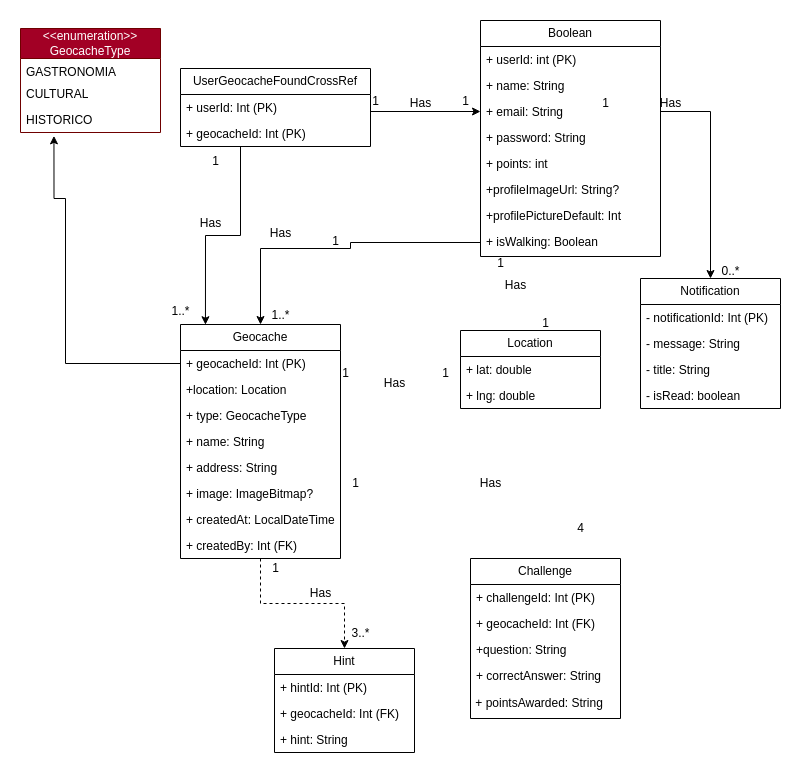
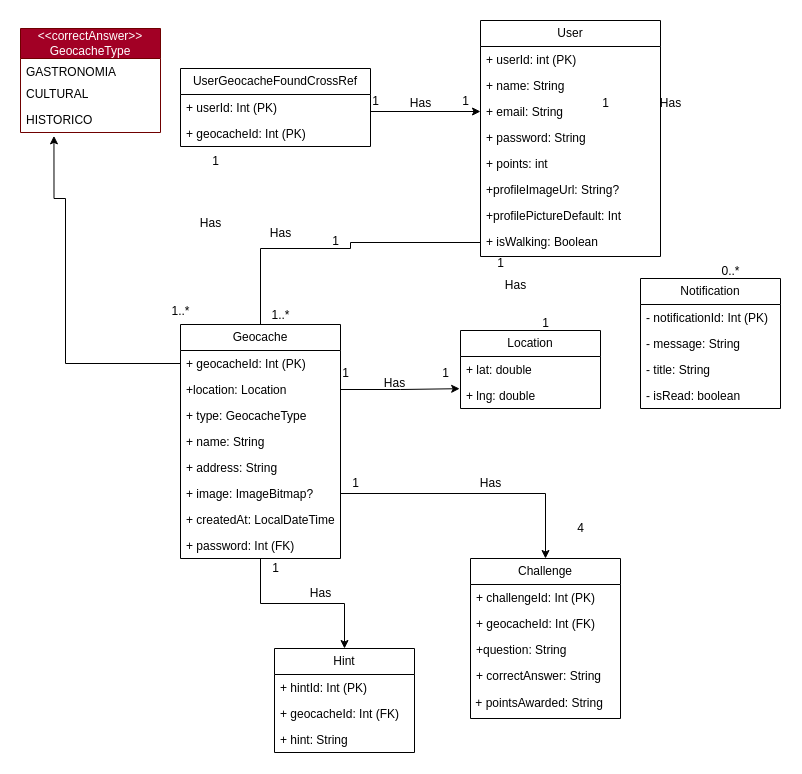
  <mxCell id="0" />
  <mxCell id="1" parent="0" />
- <mxCell id="2" value="Boolean" style="swimlane;fontStyle=0;childLayout=stackLayout;horizontal=1;startSize=26;fillColor=none;horizontalStack=0;resizeParent=1;resizeParentMax=0;resizeLast=0;collapsible=1;marginBottom=0;whiteSpace=wrap;html=1;" parent="1" vertex="1"><mxGeometry x="480" y="20" width="180" height="236" as="geometry" /></mxCell>
+ <mxCell id="2" value="User" style="swimlane;fontStyle=0;childLayout=stackLayout;horizontal=1;startSize=26;fillColor=none;horizontalStack=0;resizeParent=1;resizeParentMax=0;resizeLast=0;collapsible=1;marginBottom=0;whiteSpace=wrap;html=1;" parent="1" vertex="1"><mxGeometry x="480" y="20" width="180" height="236" as="geometry" /></mxCell>
  <mxCell id="3" value="+ userId: int (PK)" style="text;strokeColor=none;fillColor=none;align=left;verticalAlign=top;spacingLeft=4;spacingRight=4;overflow=hidden;rotatable=0;points=[[0,0.5],[1,0.5]];portConstraint=eastwest;whiteSpace=wrap;html=1;" parent="2" vertex="1"><mxGeometry y="26" width="180" height="26" as="geometry" /></mxCell>
  <mxCell id="4" value="+&amp;nbsp;name: String" style="text;strokeColor=none;fillColor=none;align=left;verticalAlign=top;spacingLeft=4;spacingRight=4;overflow=hidden;rotatable=0;points=[[0,0.5],[1,0.5]];portConstraint=eastwest;whiteSpace=wrap;html=1;" parent="2" vertex="1"><mxGeometry y="52" width="180" height="26" as="geometry" /></mxCell>
  <mxCell id="5" value="+&amp;nbsp;email: String" style="text;strokeColor=none;fillColor=none;align=left;verticalAlign=top;spacingLeft=4;spacingRight=4;overflow=hidden;rotatable=0;points=[[0,0.5],[1,0.5]];portConstraint=eastwest;whiteSpace=wrap;html=1;" parent="2" vertex="1"><mxGeometry y="78" width="180" height="26" as="geometry" /></mxCell>
  <mxCell id="6" value="+&amp;nbsp;password: String" style="text;strokeColor=none;fillColor=none;align=left;verticalAlign=top;spacingLeft=4;spacingRight=4;overflow=hidden;rotatable=0;points=[[0,0.5],[1,0.5]];portConstraint=eastwest;whiteSpace=wrap;html=1;" parent="2" vertex="1"><mxGeometry y="104" width="180" height="26" as="geometry" /></mxCell>
  <mxCell id="7" value="+&amp;nbsp;points: int" style="text;strokeColor=none;fillColor=none;align=left;verticalAlign=top;spacingLeft=4;spacingRight=4;overflow=hidden;rotatable=0;points=[[0,0.5],[1,0.5]];portConstraint=eastwest;whiteSpace=wrap;html=1;" parent="2" vertex="1"><mxGeometry y="130" width="180" height="26" as="geometry" /></mxCell>
  <mxCell id="8" value="+profileImageUrl: String?" style="text;strokeColor=none;fillColor=none;align=left;verticalAlign=top;spacingLeft=4;spacingRight=4;overflow=hidden;rotatable=0;points=[[0,0.5],[1,0.5]];portConstraint=eastwest;whiteSpace=wrap;html=1;" parent="2" vertex="1"><mxGeometry y="156" width="180" height="26" as="geometry" /></mxCell>
  <mxCell id="9" value="+profilePictureDefault: Int" style="text;strokeColor=none;fillColor=none;align=left;verticalAlign=top;spacingLeft=4;spacingRight=4;overflow=hidden;rotatable=0;points=[[0,0.5],[1,0.5]];portConstraint=eastwest;whiteSpace=wrap;html=1;" vertex="1" parent="2"><mxGeometry y="182" width="180" height="26" as="geometry" /></mxCell>
  <mxCell id="10" value="+ isWalking: Boolean" style="text;strokeColor=none;fillColor=none;align=left;verticalAlign=top;spacingLeft=4;spacingRight=4;overflow=hidden;rotatable=0;points=[[0,0.5],[1,0.5]];portConstraint=eastwest;whiteSpace=wrap;html=1;" parent="2" vertex="1"><mxGeometry y="208" width="180" height="28" as="geometry" /></mxCell>
- <mxCell id="11" style="edgeStyle=orthogonalEdgeStyle;rounded=0;orthogonalLoop=1;jettySize=auto;html=1;entryX=0.5;entryY=0;entryDx=0;entryDy=0;dashed=1;" edge="1" parent="1" source="12" target="48"><mxGeometry relative="1" as="geometry" /></mxCell>
+ <mxCell id="11" style="edgeStyle=orthogonalEdgeStyle;rounded=0;orthogonalLoop=1;jettySize=auto;html=1;entryX=0.5;entryY=0;entryDx=0;entryDy=0;" edge="1" parent="1" source="12" target="48"><mxGeometry relative="1" as="geometry" /></mxCell>
  <mxCell id="12" value="Geocache" style="swimlane;fontStyle=0;childLayout=stackLayout;horizontal=1;startSize=26;fillColor=none;horizontalStack=0;resizeParent=1;resizeParentMax=0;resizeLast=0;collapsible=1;marginBottom=0;whiteSpace=wrap;html=1;" parent="1" vertex="1"><mxGeometry x="180" y="324" width="160" height="234" as="geometry" /></mxCell>
  <mxCell id="13" value="+ geocacheId: Int (PK)" style="text;strokeColor=none;fillColor=none;align=left;verticalAlign=top;spacingLeft=4;spacingRight=4;overflow=hidden;rotatable=0;points=[[0,0.5],[1,0.5]];portConstraint=eastwest;whiteSpace=wrap;html=1;" parent="12" vertex="1"><mxGeometry y="26" width="160" height="26" as="geometry" /></mxCell>
  <mxCell id="14" value="+location: Location" style="text;strokeColor=none;fillColor=none;align=left;verticalAlign=top;spacingLeft=4;spacingRight=4;overflow=hidden;rotatable=0;points=[[0,0.5],[1,0.5]];portConstraint=eastwest;whiteSpace=wrap;html=1;" parent="12" vertex="1"><mxGeometry y="52" width="160" height="26" as="geometry" /></mxCell>
  <mxCell id="15" value="+ type: GeocacheType" style="text;strokeColor=none;fillColor=none;align=left;verticalAlign=top;spacingLeft=4;spacingRight=4;overflow=hidden;rotatable=0;points=[[0,0.5],[1,0.5]];portConstraint=eastwest;whiteSpace=wrap;html=1;" parent="12" vertex="1"><mxGeometry y="78" width="160" height="26" as="geometry" /></mxCell>
  <mxCell id="16" value="+ name: String" style="text;strokeColor=none;fillColor=none;align=left;verticalAlign=top;spacingLeft=4;spacingRight=4;overflow=hidden;rotatable=0;points=[[0,0.5],[1,0.5]];portConstraint=eastwest;whiteSpace=wrap;html=1;" parent="12" vertex="1"><mxGeometry y="104" width="160" height="26" as="geometry" /></mxCell>
  <mxCell id="17" value="+ address: String" style="text;strokeColor=none;fillColor=none;align=left;verticalAlign=top;spacingLeft=4;spacingRight=4;overflow=hidden;rotatable=0;points=[[0,0.5],[1,0.5]];portConstraint=eastwest;whiteSpace=wrap;html=1;" vertex="1" parent="12"><mxGeometry y="130" width="160" height="26" as="geometry" /></mxCell>
  <mxCell id="18" value="+ image: ImageBitmap?" style="text;strokeColor=none;fillColor=none;align=left;verticalAlign=top;spacingLeft=4;spacingRight=4;overflow=hidden;rotatable=0;points=[[0,0.5],[1,0.5]];portConstraint=eastwest;whiteSpace=wrap;html=1;" parent="12" vertex="1"><mxGeometry y="156" width="160" height="26" as="geometry" /></mxCell>
  <mxCell id="19" value="+ createdAt: LocalDateTime" style="text;strokeColor=none;fillColor=none;align=left;verticalAlign=top;spacingLeft=4;spacingRight=4;overflow=hidden;rotatable=0;points=[[0,0.5],[1,0.5]];portConstraint=eastwest;whiteSpace=wrap;html=1;" parent="12" vertex="1"><mxGeometry y="182" width="160" height="26" as="geometry" /></mxCell>
- <mxCell id="20" value="+ createdBy: Int (FK)" style="text;strokeColor=none;fillColor=none;align=left;verticalAlign=top;spacingLeft=4;spacingRight=4;overflow=hidden;rotatable=0;points=[[0,0.5],[1,0.5]];portConstraint=eastwest;whiteSpace=wrap;html=1;" parent="12" vertex="1"><mxGeometry y="208" width="160" height="26" as="geometry" /></mxCell>
+ <mxCell id="20" value="+ password: Int (FK)" style="text;strokeColor=none;fillColor=none;align=left;verticalAlign=top;spacingLeft=4;spacingRight=4;overflow=hidden;rotatable=0;points=[[0,0.5],[1,0.5]];portConstraint=eastwest;whiteSpace=wrap;html=1;" parent="12" vertex="1"><mxGeometry y="208" width="160" height="26" as="geometry" /></mxCell>
  <mxCell id="21" value="Location" style="swimlane;fontStyle=0;childLayout=stackLayout;horizontal=1;startSize=26;fillColor=none;horizontalStack=0;resizeParent=1;resizeParentMax=0;resizeLast=0;collapsible=1;marginBottom=0;whiteSpace=wrap;html=1;" parent="1" vertex="1"><mxGeometry x="460" y="330" width="140" height="78" as="geometry" /></mxCell>
  <mxCell id="22" value="+ lat: double" style="text;strokeColor=none;fillColor=none;align=left;verticalAlign=top;spacingLeft=4;spacingRight=4;overflow=hidden;rotatable=0;points=[[0,0.5],[1,0.5]];portConstraint=eastwest;whiteSpace=wrap;html=1;" parent="21" vertex="1"><mxGeometry y="26" width="140" height="26" as="geometry" /></mxCell>
  <mxCell id="23" value="+ lng: double" style="text;strokeColor=none;fillColor=none;align=left;verticalAlign=top;spacingLeft=4;spacingRight=4;overflow=hidden;rotatable=0;points=[[0,0.5],[1,0.5]];portConstraint=eastwest;whiteSpace=wrap;html=1;" parent="21" vertex="1"><mxGeometry y="52" width="140" height="26" as="geometry" /></mxCell>
  <mxCell id="24" value="Challenge" style="swimlane;fontStyle=0;childLayout=stackLayout;horizontal=1;startSize=26;fillColor=none;horizontalStack=0;resizeParent=1;resizeParentMax=0;resizeLast=0;collapsible=1;marginBottom=0;whiteSpace=wrap;html=1;" parent="1" vertex="1"><mxGeometry x="470" y="558" width="150" height="160" as="geometry" /></mxCell>
  <mxCell id="25" value="+ challengeId: Int (PK)" style="text;strokeColor=none;fillColor=none;align=left;verticalAlign=top;spacingLeft=4;spacingRight=4;overflow=hidden;rotatable=0;points=[[0,0.5],[1,0.5]];portConstraint=eastwest;whiteSpace=wrap;html=1;" parent="24" vertex="1"><mxGeometry y="26" width="150" height="26" as="geometry" /></mxCell>
  <mxCell id="26" value="+ geocacheId: Int (FK)" style="text;strokeColor=none;fillColor=none;align=left;verticalAlign=top;spacingLeft=4;spacingRight=4;overflow=hidden;rotatable=0;points=[[0,0.5],[1,0.5]];portConstraint=eastwest;whiteSpace=wrap;html=1;" vertex="1" parent="24"><mxGeometry y="52" width="150" height="26" as="geometry" /></mxCell>
  <mxCell id="27" value="+question: String" style="text;strokeColor=none;fillColor=none;align=left;verticalAlign=top;spacingLeft=4;spacingRight=4;overflow=hidden;rotatable=0;points=[[0,0.5],[1,0.5]];portConstraint=eastwest;whiteSpace=wrap;html=1;" parent="24" vertex="1"><mxGeometry y="78" width="150" height="26" as="geometry" /></mxCell>
  <mxCell id="28" value="+ correctAnswer: String" style="text;strokeColor=none;fillColor=none;align=left;verticalAlign=top;spacingLeft=4;spacingRight=4;overflow=hidden;rotatable=0;points=[[0,0.5],[1,0.5]];portConstraint=eastwest;whiteSpace=wrap;html=1;" parent="24" vertex="1"><mxGeometry y="104" width="150" height="26" as="geometry" /></mxCell>
  <mxCell id="29" value="&amp;nbsp;+ pointsAwarded: String" style="text;html=1;align=left;verticalAlign=middle;resizable=0;points=[];autosize=1;strokeColor=none;fillColor=none;" vertex="1" parent="24"><mxGeometry y="130" width="150" height="30" as="geometry" /></mxCell>
  <mxCell id="30" value="Notification" style="swimlane;fontStyle=0;childLayout=stackLayout;horizontal=1;startSize=26;fillColor=none;horizontalStack=0;resizeParent=1;resizeParentMax=0;resizeLast=0;collapsible=1;marginBottom=0;whiteSpace=wrap;html=1;" parent="1" vertex="1"><mxGeometry x="640" y="278" width="140" height="130" as="geometry" /></mxCell>
  <mxCell id="31" value="- notificationId: Int (PK)" style="text;strokeColor=none;fillColor=none;align=left;verticalAlign=top;spacingLeft=4;spacingRight=4;overflow=hidden;rotatable=0;points=[[0,0.5],[1,0.5]];portConstraint=eastwest;whiteSpace=wrap;html=1;" parent="30" vertex="1"><mxGeometry y="26" width="140" height="26" as="geometry" /></mxCell>
  <mxCell id="32" value="- message: String" style="text;strokeColor=none;fillColor=none;align=left;verticalAlign=top;spacingLeft=4;spacingRight=4;overflow=hidden;rotatable=0;points=[[0,0.5],[1,0.5]];portConstraint=eastwest;whiteSpace=wrap;html=1;" parent="30" vertex="1"><mxGeometry y="52" width="140" height="26" as="geometry" /></mxCell>
  <mxCell id="33" value="- title: String" style="text;strokeColor=none;fillColor=none;align=left;verticalAlign=top;spacingLeft=4;spacingRight=4;overflow=hidden;rotatable=0;points=[[0,0.5],[1,0.5]];portConstraint=eastwest;whiteSpace=wrap;html=1;" parent="30" vertex="1"><mxGeometry y="78" width="140" height="26" as="geometry" /></mxCell>
  <mxCell id="34" value="- isRead: boolean" style="text;strokeColor=none;fillColor=none;align=left;verticalAlign=top;spacingLeft=4;spacingRight=4;overflow=hidden;rotatable=0;points=[[0,0.5],[1,0.5]];portConstraint=eastwest;whiteSpace=wrap;html=1;" parent="30" vertex="1"><mxGeometry y="104" width="140" height="26" as="geometry" /></mxCell>
- <mxCell id="35" style="edgeStyle=orthogonalEdgeStyle;rounded=0;orthogonalLoop=1;jettySize=auto;html=1;exitX=0;exitY=0.5;exitDx=0;exitDy=0;entryX=0.5;entryY=0;entryDx=0;entryDy=0;" parent="1" source="10" target="12" edge="1"><mxGeometry relative="1" as="geometry"><Array as="points"><mxPoint x="350" y="248" /><mxPoint x="260" y="248" /></Array></mxGeometry></mxCell>
- <mxCell id="36" style="edgeStyle=orthogonalEdgeStyle;rounded=0;orthogonalLoop=1;jettySize=auto;html=1;exitX=1;exitY=0.5;exitDx=0;exitDy=0;entryX=0.5;entryY=0;entryDx=0;entryDy=0;" parent="1" source="5" target="30" edge="1"><mxGeometry relative="1" as="geometry" /></mxCell>
- <mxCell id="37" value="&lt;div&gt;&amp;lt;&amp;lt;enumeration&amp;gt;&amp;gt;&lt;/div&gt;GeocacheType" style="swimlane;fontStyle=0;childLayout=stackLayout;horizontal=1;startSize=30;fillColor=#a20025;horizontalStack=0;resizeParent=1;resizeParentMax=0;resizeLast=0;collapsible=1;marginBottom=0;whiteSpace=wrap;html=1;fontColor=#ffffff;strokeColor=#6F0000;" parent="1" vertex="1"><mxGeometry x="20" y="28" width="140" height="104" as="geometry" /></mxCell>
+ <mxCell id="35" style="edgeStyle=orthogonalEdgeStyle;rounded=0;orthogonalLoop=1;jettySize=auto;html=1;exitX=0;exitY=0.5;exitDx=0;exitDy=0;entryX=0.5;entryY=0;entryDx=0;entryDy=0;endArrow=none;" parent="1" source="10" target="12" edge="1"><mxGeometry relative="1" as="geometry"><Array as="points"><mxPoint x="350" y="248" /><mxPoint x="260" y="248" /></Array></mxGeometry></mxCell>
+ <mxCell id="37" value="&lt;div&gt;&amp;lt;&amp;lt;correctAnswer&amp;gt;&amp;gt;&lt;/div&gt;GeocacheType" style="swimlane;fontStyle=0;childLayout=stackLayout;horizontal=1;startSize=30;fillColor=#a20025;horizontalStack=0;resizeParent=1;resizeParentMax=0;resizeLast=0;collapsible=1;marginBottom=0;whiteSpace=wrap;html=1;fontColor=#ffffff;strokeColor=#6F0000;" parent="1" vertex="1"><mxGeometry x="20" y="28" width="140" height="104" as="geometry" /></mxCell>
  <mxCell id="38" value="GASTRONOMIA" style="text;strokeColor=none;fillColor=none;align=left;verticalAlign=top;spacingLeft=4;spacingRight=4;overflow=hidden;rotatable=0;points=[[0,0.5],[1,0.5]];portConstraint=eastwest;whiteSpace=wrap;html=1;" parent="37" vertex="1"><mxGeometry y="30" width="140" height="22" as="geometry" /></mxCell>
  <mxCell id="39" value="CULTURAL" style="text;strokeColor=none;fillColor=none;align=left;verticalAlign=top;spacingLeft=4;spacingRight=4;overflow=hidden;rotatable=0;points=[[0,0.5],[1,0.5]];portConstraint=eastwest;whiteSpace=wrap;html=1;" parent="37" vertex="1"><mxGeometry y="52" width="140" height="26" as="geometry" /></mxCell>
  <mxCell id="40" value="HISTORICO" style="text;strokeColor=none;fillColor=none;align=left;verticalAlign=top;spacingLeft=4;spacingRight=4;overflow=hidden;rotatable=0;points=[[0,0.5],[1,0.5]];portConstraint=eastwest;whiteSpace=wrap;html=1;" parent="37" vertex="1"><mxGeometry y="78" width="140" height="26" as="geometry" /></mxCell>
  <mxCell id="41" style="edgeStyle=orthogonalEdgeStyle;rounded=0;orthogonalLoop=1;jettySize=auto;html=1;exitX=0;exitY=0.5;exitDx=0;exitDy=0;entryX=0.239;entryY=1.129;entryDx=0;entryDy=0;entryPerimeter=0;" parent="1" source="13" target="40" edge="1"><mxGeometry relative="1" as="geometry"><Array as="points"><mxPoint x="65" y="363" /><mxPoint x="65" y="198" /><mxPoint x="54" y="198" /></Array></mxGeometry></mxCell>
  <mxCell id="42" value="Has" style="text;html=1;align=center;verticalAlign=middle;resizable=0;points=[];autosize=1;strokeColor=none;fillColor=none;" vertex="1" parent="1"><mxGeometry x="374" y="368" width="40" height="30" as="geometry" /></mxCell>
  <mxCell id="43" value="1" style="text;html=1;align=center;verticalAlign=middle;resizable=0;points=[];autosize=1;strokeColor=none;fillColor=none;" vertex="1" parent="1"><mxGeometry x="340" y="468" width="30" height="30" as="geometry" /></mxCell>
  <mxCell id="44" value="1" style="text;html=1;align=center;verticalAlign=middle;resizable=0;points=[];autosize=1;strokeColor=none;fillColor=none;" vertex="1" parent="1"><mxGeometry x="430" y="358" width="30" height="30" as="geometry" /></mxCell>
  <mxCell id="45" value="Has" style="text;html=1;align=center;verticalAlign=middle;resizable=0;points=[];autosize=1;strokeColor=none;fillColor=none;" vertex="1" parent="1"><mxGeometry x="495" y="270" width="40" height="30" as="geometry" /></mxCell>
  <mxCell id="46" value="1" style="text;html=1;align=center;verticalAlign=middle;resizable=0;points=[];autosize=1;strokeColor=none;fillColor=none;" vertex="1" parent="1"><mxGeometry x="485" y="248" width="30" height="30" as="geometry" /></mxCell>
  <mxCell id="47" value="1" style="text;html=1;align=center;verticalAlign=middle;resizable=0;points=[];autosize=1;strokeColor=none;fillColor=none;" vertex="1" parent="1"><mxGeometry x="530" y="308" width="30" height="30" as="geometry" /></mxCell>
  <mxCell id="48" value="Hint" style="swimlane;fontStyle=0;childLayout=stackLayout;horizontal=1;startSize=26;fillColor=none;horizontalStack=0;resizeParent=1;resizeParentMax=0;resizeLast=0;collapsible=1;marginBottom=0;whiteSpace=wrap;html=1;" vertex="1" parent="1"><mxGeometry x="274" y="648" width="140" height="104" as="geometry" /></mxCell>
  <mxCell id="49" value="+ hintId: Int (PK)" style="text;strokeColor=none;fillColor=none;align=left;verticalAlign=top;spacingLeft=4;spacingRight=4;overflow=hidden;rotatable=0;points=[[0,0.5],[1,0.5]];portConstraint=eastwest;whiteSpace=wrap;html=1;" vertex="1" parent="48"><mxGeometry y="26" width="140" height="26" as="geometry" /></mxCell>
  <mxCell id="50" value="+ geocacheId: Int (FK)" style="text;strokeColor=none;fillColor=none;align=left;verticalAlign=top;spacingLeft=4;spacingRight=4;overflow=hidden;rotatable=0;points=[[0,0.5],[1,0.5]];portConstraint=eastwest;whiteSpace=wrap;html=1;" vertex="1" parent="48"><mxGeometry y="52" width="140" height="26" as="geometry" /></mxCell>
  <mxCell id="51" value="+ hint: String" style="text;strokeColor=none;fillColor=none;align=left;verticalAlign=top;spacingLeft=4;spacingRight=4;overflow=hidden;rotatable=0;points=[[0,0.5],[1,0.5]];portConstraint=eastwest;whiteSpace=wrap;html=1;" vertex="1" parent="48"><mxGeometry y="78" width="140" height="26" as="geometry" /></mxCell>
  <mxCell id="52" value="Has" style="text;html=1;align=center;verticalAlign=middle;resizable=0;points=[];autosize=1;strokeColor=none;fillColor=none;" vertex="1" parent="1"><mxGeometry x="470" y="468" width="40" height="30" as="geometry" /></mxCell>
  <mxCell id="53" value="1" style="text;html=1;align=center;verticalAlign=middle;resizable=0;points=[];autosize=1;strokeColor=none;fillColor=none;" vertex="1" parent="1"><mxGeometry x="260" y="553" width="30" height="30" as="geometry" /></mxCell>
  <mxCell id="54" value="4" style="text;html=1;align=center;verticalAlign=middle;resizable=0;points=[];autosize=1;strokeColor=none;fillColor=none;" vertex="1" parent="1"><mxGeometry x="565" y="513" width="30" height="30" as="geometry" /></mxCell>
  <mxCell id="55" value="1" style="text;html=1;align=center;verticalAlign=middle;resizable=0;points=[];autosize=1;strokeColor=none;fillColor=none;" vertex="1" parent="1"><mxGeometry x="330" y="358" width="30" height="30" as="geometry" /></mxCell>
  <mxCell id="56" value="Has" style="text;html=1;align=center;verticalAlign=middle;resizable=0;points=[];autosize=1;strokeColor=none;fillColor=none;" vertex="1" parent="1"><mxGeometry x="300" y="578" width="40" height="30" as="geometry" /></mxCell>
- <mxCell id="57" value="3..*" style="text;html=1;align=center;verticalAlign=middle;resizable=0;points=[];autosize=1;strokeColor=none;fillColor=none;" vertex="1" parent="1"><mxGeometry x="340" y="618" width="40" height="30" as="geometry" /></mxCell>
  <mxCell id="58" value="1" style="text;html=1;align=center;verticalAlign=middle;resizable=0;points=[];autosize=1;strokeColor=none;fillColor=none;" vertex="1" parent="1"><mxGeometry x="590" y="88" width="30" height="30" as="geometry" /></mxCell>
+ <mxCell id="59" style="edgeStyle=orthogonalEdgeStyle;rounded=0;orthogonalLoop=1;jettySize=auto;html=1;exitX=1;exitY=0.5;exitDx=0;exitDy=0;entryX=0.5;entryY=0;entryDx=0;entryDy=0;" edge="1" parent="1" source="18" target="24"><mxGeometry relative="1" as="geometry" /></mxCell>
+ <mxCell id="60" style="edgeStyle=orthogonalEdgeStyle;rounded=0;orthogonalLoop=1;jettySize=auto;html=1;exitX=1;exitY=0.5;exitDx=0;exitDy=0;entryX=-0.006;entryY=0.238;entryDx=0;entryDy=0;entryPerimeter=0;" edge="1" parent="1" source="14" target="23"><mxGeometry relative="1" as="geometry" /></mxCell>
  <mxCell id="61" value="0..*" style="text;html=1;align=center;verticalAlign=middle;resizable=0;points=[];autosize=1;strokeColor=none;fillColor=none;" vertex="1" parent="1"><mxGeometry x="710" y="256" width="40" height="30" as="geometry" /></mxCell>
  <mxCell id="62" value="Has" style="text;html=1;align=center;verticalAlign=middle;resizable=0;points=[];autosize=1;strokeColor=none;fillColor=none;" vertex="1" parent="1"><mxGeometry x="650" y="88" width="40" height="30" as="geometry" /></mxCell>
  <mxCell id="63" value="1" style="text;html=1;align=center;verticalAlign=middle;resizable=0;points=[];autosize=1;strokeColor=none;fillColor=none;" vertex="1" parent="1"><mxGeometry x="320" y="226" width="30" height="30" as="geometry" /></mxCell>
  <mxCell id="64" value="1..*" style="text;html=1;align=center;verticalAlign=middle;resizable=0;points=[];autosize=1;strokeColor=none;fillColor=none;" vertex="1" parent="1"><mxGeometry x="260" y="300" width="40" height="30" as="geometry" /></mxCell>
  <mxCell id="65" value="UserGeocacheFoundCrossRef" style="swimlane;fontStyle=0;childLayout=stackLayout;horizontal=1;startSize=26;fillColor=none;horizontalStack=0;resizeParent=1;resizeParentMax=0;resizeLast=0;collapsible=1;marginBottom=0;whiteSpace=wrap;html=1;" vertex="1" parent="1"><mxGeometry x="180" y="68" width="190" height="78" as="geometry" /></mxCell>
  <mxCell id="66" value="+ userId: Int (PK)" style="text;strokeColor=none;fillColor=none;align=left;verticalAlign=top;spacingLeft=4;spacingRight=4;overflow=hidden;rotatable=0;points=[[0,0.5],[1,0.5]];portConstraint=eastwest;whiteSpace=wrap;html=1;" vertex="1" parent="65"><mxGeometry y="26" width="190" height="26" as="geometry" /></mxCell>
  <mxCell id="67" value="+ geocacheId: Int (PK)" style="text;strokeColor=none;fillColor=none;align=left;verticalAlign=top;spacingLeft=4;spacingRight=4;overflow=hidden;rotatable=0;points=[[0,0.5],[1,0.5]];portConstraint=eastwest;whiteSpace=wrap;html=1;" vertex="1" parent="65"><mxGeometry y="52" width="190" height="26" as="geometry" /></mxCell>
  <mxCell id="68" value="Has" style="text;html=1;align=center;verticalAlign=middle;resizable=0;points=[];autosize=1;strokeColor=none;fillColor=none;" vertex="1" parent="1"><mxGeometry x="260" y="218" width="40" height="30" as="geometry" /></mxCell>
  <mxCell id="69" value="Has" style="text;html=1;align=center;verticalAlign=middle;resizable=0;points=[];autosize=1;strokeColor=none;fillColor=none;" vertex="1" parent="1"><mxGeometry x="190" y="208" width="40" height="30" as="geometry" /></mxCell>
  <mxCell id="70" value="1" style="text;html=1;align=center;verticalAlign=middle;resizable=0;points=[];autosize=1;strokeColor=none;fillColor=none;" vertex="1" parent="1"><mxGeometry x="200" y="146" width="30" height="30" as="geometry" /></mxCell>
- <mxCell id="71" style="edgeStyle=orthogonalEdgeStyle;rounded=0;orthogonalLoop=1;jettySize=auto;html=1;entryX=0.156;entryY=0.001;entryDx=0;entryDy=0;entryPerimeter=0;" edge="1" parent="1" source="65" target="12"><mxGeometry relative="1" as="geometry"><Array as="points"><mxPoint x="240" y="235" /><mxPoint x="205" y="235" /></Array></mxGeometry></mxCell>
  <mxCell id="72" value="1..*" style="text;html=1;align=center;verticalAlign=middle;resizable=0;points=[];autosize=1;strokeColor=none;fillColor=none;" vertex="1" parent="1"><mxGeometry x="160" y="296" width="40" height="30" as="geometry" /></mxCell>
  <mxCell id="73" style="edgeStyle=orthogonalEdgeStyle;rounded=0;orthogonalLoop=1;jettySize=auto;html=1;exitX=1;exitY=0.5;exitDx=0;exitDy=0;entryX=0;entryY=0.5;entryDx=0;entryDy=0;" edge="1" parent="1" source="66" target="5"><mxGeometry relative="1" as="geometry"><Array as="points"><mxPoint x="370" y="111" /></Array></mxGeometry></mxCell>
  <mxCell id="74" value="1" style="text;html=1;align=center;verticalAlign=middle;resizable=0;points=[];autosize=1;strokeColor=none;fillColor=none;" vertex="1" parent="1"><mxGeometry x="360" y="86" width="30" height="30" as="geometry" /></mxCell>
  <mxCell id="75" value="1" style="text;html=1;align=center;verticalAlign=middle;resizable=0;points=[];autosize=1;strokeColor=none;fillColor=none;" vertex="1" parent="1"><mxGeometry x="450" y="86" width="30" height="30" as="geometry" /></mxCell>
  <mxCell id="76" value="Has" style="text;html=1;align=center;verticalAlign=middle;resizable=0;points=[];autosize=1;strokeColor=none;fillColor=none;" vertex="1" parent="1"><mxGeometry x="400" y="88" width="40" height="30" as="geometry" /></mxCell>
